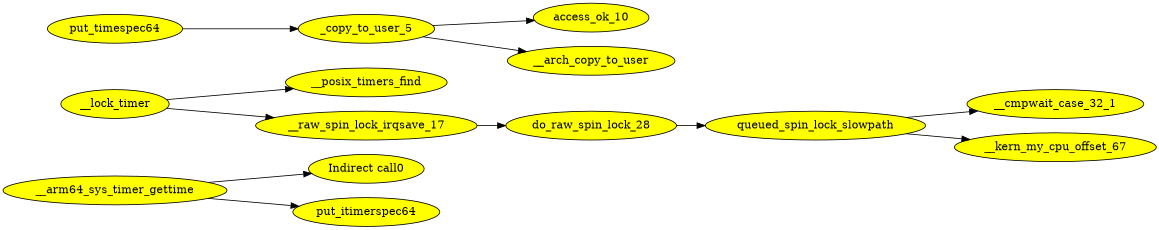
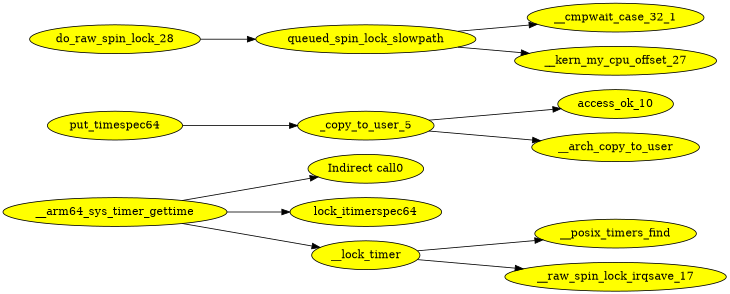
  digraph {
    rankdir=LR
    node [fillcolor=yellow style=filled]
    __arm64_sys_timer_gettime
    "Indirect call0"
-   put_itimerspec64
+   put_itimerspec64 [label=lock_itimerspec64]
    __lock_timer
    __posix_timers_find
    __raw_spin_lock_irqsave_17
    put_timespec64
    _copy_to_user_5
    access_ok_10
    __arch_copy_to_user
    do_raw_spin_lock_28
    queued_spin_lock_slowpath
    __cmpwait_case_32_1
-   __kern_my_cpu_offset_27 [label=__kern_my_cpu_offset_67]
+   __kern_my_cpu_offset_27
    __arm64_sys_timer_gettime -> "Indirect call0" [edgeid=1]
    __arm64_sys_timer_gettime -> put_itimerspec64 [edgeid=2]
+   __arm64_sys_timer_gettime -> __lock_timer [edgeid=8]
    __lock_timer -> __posix_timers_find [edgeid=10]
    __lock_timer -> __raw_spin_lock_irqsave_17 [edgeid=11]
-   __raw_spin_lock_irqsave_17 -> do_raw_spin_lock_28 [edgeid=12]
    put_timespec64 -> _copy_to_user_5 [edgeid=4]
    _copy_to_user_5 -> access_ok_10 [edgeid=5]
    _copy_to_user_5 -> __arch_copy_to_user [edgeid=6]
    do_raw_spin_lock_28 -> queued_spin_lock_slowpath [edgeid=13]
    queued_spin_lock_slowpath -> __cmpwait_case_32_1 [edgeid=14]
    queued_spin_lock_slowpath -> __kern_my_cpu_offset_27 [edgeid=15]
  }
